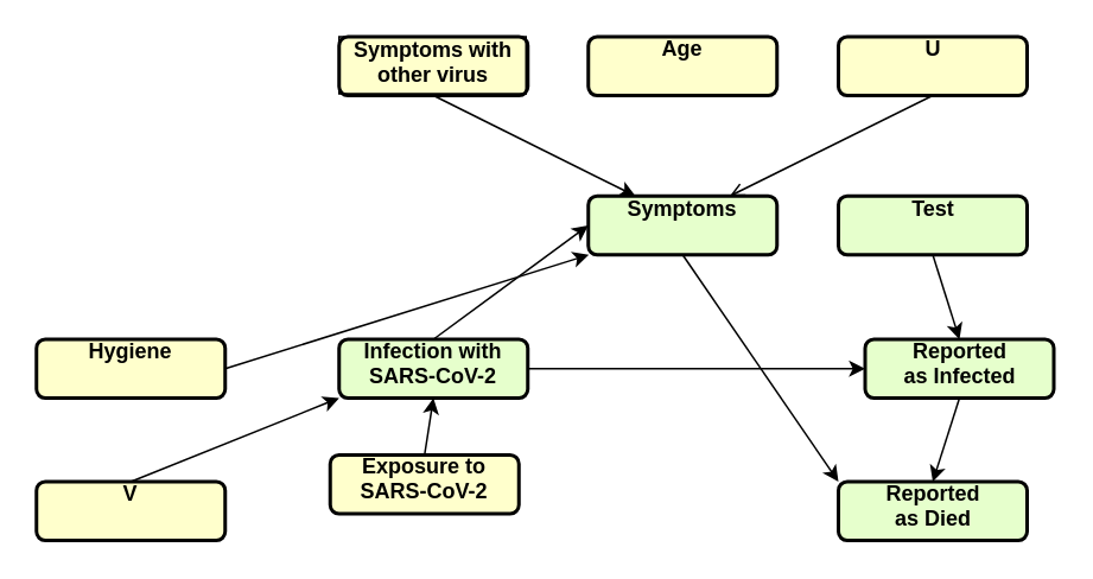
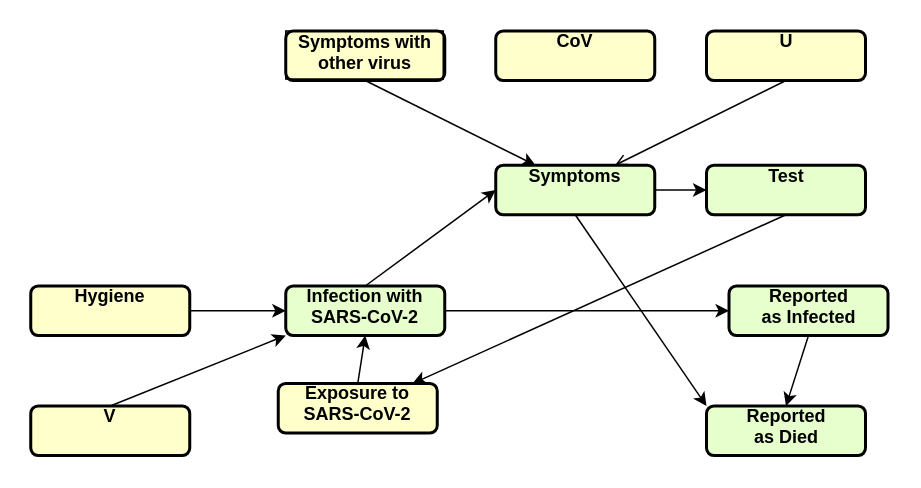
  <mxCell id="0" />
  <mxCell id="1" parent="0" />
  <mxCell id="2" value="&lt;div&gt;Infection with &lt;br&gt;&lt;/div&gt;&lt;div&gt;SARS-CoV-2&lt;/div&gt;" style="verticalAlign=middle;align=center;overflow=fill;fontSize=12;fontFamily=Helvetica;html=1;rounded=1;fontStyle=1;strokeWidth=2;fillColor=#E6FFCC;gradientColor=none;" parent="1" vertex="1"><mxGeometry x="190" y="190" width="106" height="33" as="geometry" /></mxCell>
  <mxCell id="3" value="Symptoms" style="verticalAlign=middle;align=center;overflow=fill;fontSize=12;fontFamily=Helvetica;html=1;rounded=1;fontStyle=1;strokeWidth=2;fillColor=#E6FFCC;gradientColor=none;" vertex="1" parent="1"><mxGeometry x="330" y="109.5" width="106" height="33" as="geometry" /></mxCell>
  <mxCell id="4" value="Test" style="verticalAlign=middle;align=center;overflow=fill;fontSize=12;fontFamily=Helvetica;html=1;rounded=1;fontStyle=1;strokeWidth=2;fillColor=#E6FFCC;gradientColor=none;" vertex="1" parent="1"><mxGeometry x="470.5" y="109.5" width="106" height="33" as="geometry" /></mxCell>
  <mxCell id="5" value="&lt;div&gt;Reported &lt;br&gt;&lt;/div&gt;&lt;div&gt;as Infected&lt;/div&gt;" style="verticalAlign=middle;align=center;overflow=fill;fontSize=12;fontFamily=Helvetica;html=1;rounded=1;fontStyle=1;strokeWidth=2;fillColor=#E6FFCC;gradientColor=none;" vertex="1" parent="1"><mxGeometry x="485.5" y="190" width="106" height="33" as="geometry" /></mxCell>
- <mxCell id="6" value="" style="endArrow=classic;html=1;exitX=0.5;exitY=1;exitDx=0;exitDy=0;entryX=0.5;entryY=0;entryDx=0;entryDy=0;" edge="1" parent="1" source="4" target="5"><mxGeometry width="50" height="50" relative="1" as="geometry"><mxPoint x="-90" y="150" as="sourcePoint" /><mxPoint x="524" y="167" as="targetPoint" /></mxGeometry></mxCell>
+ <mxCell id="6" value="" style="endArrow=classic;html=1;exitX=0.5;exitY=1;exitDx=0;exitDy=0;" edge="1" parent="1" source="4" target="17"><mxGeometry width="50" height="50" relative="1" as="geometry"><mxPoint x="-90" y="150" as="sourcePoint" /><mxPoint x="524" y="167" as="targetPoint" /></mxGeometry></mxCell>
  <mxCell id="7" value="&lt;div&gt;Reported&lt;/div&gt;&lt;div&gt; as Died&lt;/div&gt;&lt;div&gt;&lt;br&gt;&lt;/div&gt;" style="verticalAlign=middle;align=center;overflow=fill;fontSize=12;fontFamily=Helvetica;html=1;rounded=1;fontStyle=1;strokeWidth=2;fillColor=#E6FFCC;gradientColor=none;" vertex="1" parent="1"><mxGeometry x="470.5" y="270" width="106" height="33" as="geometry" /></mxCell>
  <mxCell id="8" value="" style="endArrow=classic;html=1;exitX=0.5;exitY=1;exitDx=0;exitDy=0;entryX=0.5;entryY=0;entryDx=0;entryDy=0;" edge="1" parent="1" source="5" target="7"><mxGeometry width="50" height="50" relative="1" as="geometry"><mxPoint x="130" y="350" as="sourcePoint" /><mxPoint x="180" y="300" as="targetPoint" /></mxGeometry></mxCell>
  <mxCell id="9" value="" style="endArrow=classic;html=1;exitX=0.5;exitY=1;exitDx=0;exitDy=0;entryX=0;entryY=0;entryDx=0;entryDy=0;" edge="1" parent="1" source="3" target="7"><mxGeometry width="50" height="50" relative="1" as="geometry"><mxPoint x="290" y="320" as="sourcePoint" /><mxPoint x="340" y="270" as="targetPoint" /></mxGeometry></mxCell>
  <mxCell id="10" value="" style="endArrow=classic;html=1;exitX=1;exitY=0.5;exitDx=0;exitDy=0;entryX=0;entryY=0.5;entryDx=0;entryDy=0;" edge="1" parent="1" source="2" target="5"><mxGeometry width="50" height="50" relative="1" as="geometry"><mxPoint x="232.5" y="300" as="sourcePoint" /><mxPoint x="402.5" y="230" as="targetPoint" /></mxGeometry></mxCell>
  <mxCell id="11" value="&lt;div&gt;Symptoms with &lt;br&gt;&lt;/div&gt;&lt;div&gt;other virus&lt;br&gt;&lt;/div&gt;" style="verticalAlign=middle;align=center;overflow=fill;fontSize=12;fontFamily=Helvetica;html=1;rounded=1;fontStyle=1;strokeWidth=2;fillColor=#FFFFCC;gradientColor=none;labelBorderColor=#000000;" vertex="1" parent="1"><mxGeometry x="190" y="20" width="106" height="33" as="geometry" /></mxCell>
- <mxCell id="12" value="Age" style="verticalAlign=middle;align=center;overflow=fill;fontSize=12;fontFamily=Helvetica;html=1;rounded=1;fontStyle=1;strokeWidth=2;fillColor=#FFFFCC;gradientColor=none;labelPosition=center;verticalLabelPosition=middle;" vertex="1" parent="1"><mxGeometry x="330" y="20" width="106" height="33" as="geometry" /></mxCell>
+ <mxCell id="12" value="CoV" style="verticalAlign=middle;align=center;overflow=fill;fontSize=12;fontFamily=Helvetica;html=1;rounded=1;fontStyle=1;strokeWidth=2;fillColor=#FFFFCC;gradientColor=none;labelPosition=center;verticalLabelPosition=middle;" vertex="1" parent="1"><mxGeometry x="330" y="20" width="106" height="33" as="geometry" /></mxCell>
+ <mxCell id="13" value="" style="endArrow=classic;html=1;exitX=1;exitY=0.5;exitDx=0;exitDy=0;entryX=0;entryY=0.5;entryDx=0;entryDy=0;" edge="1" parent="1" source="3" target="4"><mxGeometry width="50" height="50" relative="1" as="geometry"><mxPoint x="90" y="360" as="sourcePoint" /><mxPoint x="140" y="310" as="targetPoint" /></mxGeometry></mxCell>
  <mxCell id="14" value="" style="endArrow=classic;html=1;exitX=0.5;exitY=1;exitDx=0;exitDy=0;entryX=0.25;entryY=0;entryDx=0;entryDy=0;" edge="1" parent="1" source="11" target="3"><mxGeometry width="50" height="50" relative="1" as="geometry"><mxPoint x="350" y="100" as="sourcePoint" /><mxPoint x="400" y="50" as="targetPoint" /></mxGeometry></mxCell>
  <mxCell id="15" value="U" style="verticalAlign=middle;align=center;overflow=fill;fontSize=12;fontFamily=Helvetica;html=1;rounded=1;fontStyle=1;strokeWidth=2;fillColor=#FFFFCC;gradientColor=none;" vertex="1" parent="1"><mxGeometry x="470.5" y="20" width="106" height="33" as="geometry" /></mxCell>
  <mxCell id="16" value="" style="endArrow=open;html=1;exitX=0.5;exitY=1;exitDx=0;exitDy=0;entryX=0.75;entryY=0;entryDx=0;entryDy=0;" edge="1" parent="1" source="15" target="3"><mxGeometry width="50" height="50" relative="1" as="geometry"><mxPoint x="487.5" y="110" as="sourcePoint" /><mxPoint x="537.5" y="60" as="targetPoint" /></mxGeometry></mxCell>
  <mxCell id="17" value="&lt;div&gt;Exposure to&lt;/div&gt;&lt;div&gt;SARS-CoV-2&lt;br&gt;&lt;/div&gt;" style="verticalAlign=middle;align=center;overflow=fill;fontSize=12;fontFamily=Helvetica;html=1;rounded=1;fontStyle=1;strokeWidth=2;fillColor=#FFFFCC;gradientColor=none;" vertex="1" parent="1"><mxGeometry x="185" y="255" width="106" height="33" as="geometry" /></mxCell>
  <mxCell id="18" value="&lt;div&gt;Hygiene&lt;/div&gt;" style="verticalAlign=middle;align=center;overflow=fill;fontSize=12;fontFamily=Helvetica;html=1;rounded=1;fontStyle=1;strokeWidth=2;fillColor=#FFFFCC;gradientColor=none;" vertex="1" parent="1"><mxGeometry x="20" y="190" width="106" height="33" as="geometry" /></mxCell>
- <mxCell id="19" value="" style="endArrow=classic;html=1;exitX=1;exitY=0.5;exitDx=0;exitDy=0;" edge="1" parent="1" source="18" target="3"><mxGeometry width="50" height="50" relative="1" as="geometry"><mxPoint x="130" y="260" as="sourcePoint" /><mxPoint x="180" y="210" as="targetPoint" /></mxGeometry></mxCell>
+ <mxCell id="19" value="" style="endArrow=classic;html=1;exitX=1;exitY=0.5;exitDx=0;exitDy=0;entryX=0;entryY=0.5;entryDx=0;entryDy=0;" edge="1" parent="1" source="18" target="2"><mxGeometry width="50" height="50" relative="1" as="geometry"><mxPoint x="130" y="260" as="sourcePoint" /><mxPoint x="180" y="210" as="targetPoint" /></mxGeometry></mxCell>
  <mxCell id="20" value="" style="endArrow=classic;html=1;exitX=0.5;exitY=0;exitDx=0;exitDy=0;entryX=0.5;entryY=1;entryDx=0;entryDy=0;" edge="1" parent="1" source="17" target="2"><mxGeometry width="50" height="50" relative="1" as="geometry"><mxPoint x="200" y="280" as="sourcePoint" /><mxPoint x="250" y="230" as="targetPoint" /></mxGeometry></mxCell>
  <mxCell id="21" value="" style="endArrow=classic;html=1;exitX=0.5;exitY=0;exitDx=0;exitDy=0;entryX=0;entryY=0.5;entryDx=0;entryDy=0;" edge="1" parent="1" source="2" target="3"><mxGeometry width="50" height="50" relative="1" as="geometry"><mxPoint x="240" y="150" as="sourcePoint" /><mxPoint x="290" y="100" as="targetPoint" /></mxGeometry></mxCell>
  <mxCell id="22" value="V" style="verticalAlign=middle;align=center;overflow=fill;fontSize=12;fontFamily=Helvetica;html=1;rounded=1;fontStyle=1;strokeWidth=2;fillColor=#FFFFCC;gradientColor=none;" vertex="1" parent="1"><mxGeometry x="20" y="270" width="106" height="33" as="geometry" /></mxCell>
  <mxCell id="23" value="" style="endArrow=classic;html=1;exitX=0.5;exitY=0;exitDx=0;exitDy=0;entryX=0;entryY=1;entryDx=0;entryDy=0;" edge="1" parent="1" source="22" target="2"><mxGeometry width="50" height="50" relative="1" as="geometry"><mxPoint x="150" y="400" as="sourcePoint" /><mxPoint x="200" y="350" as="targetPoint" /></mxGeometry></mxCell>
